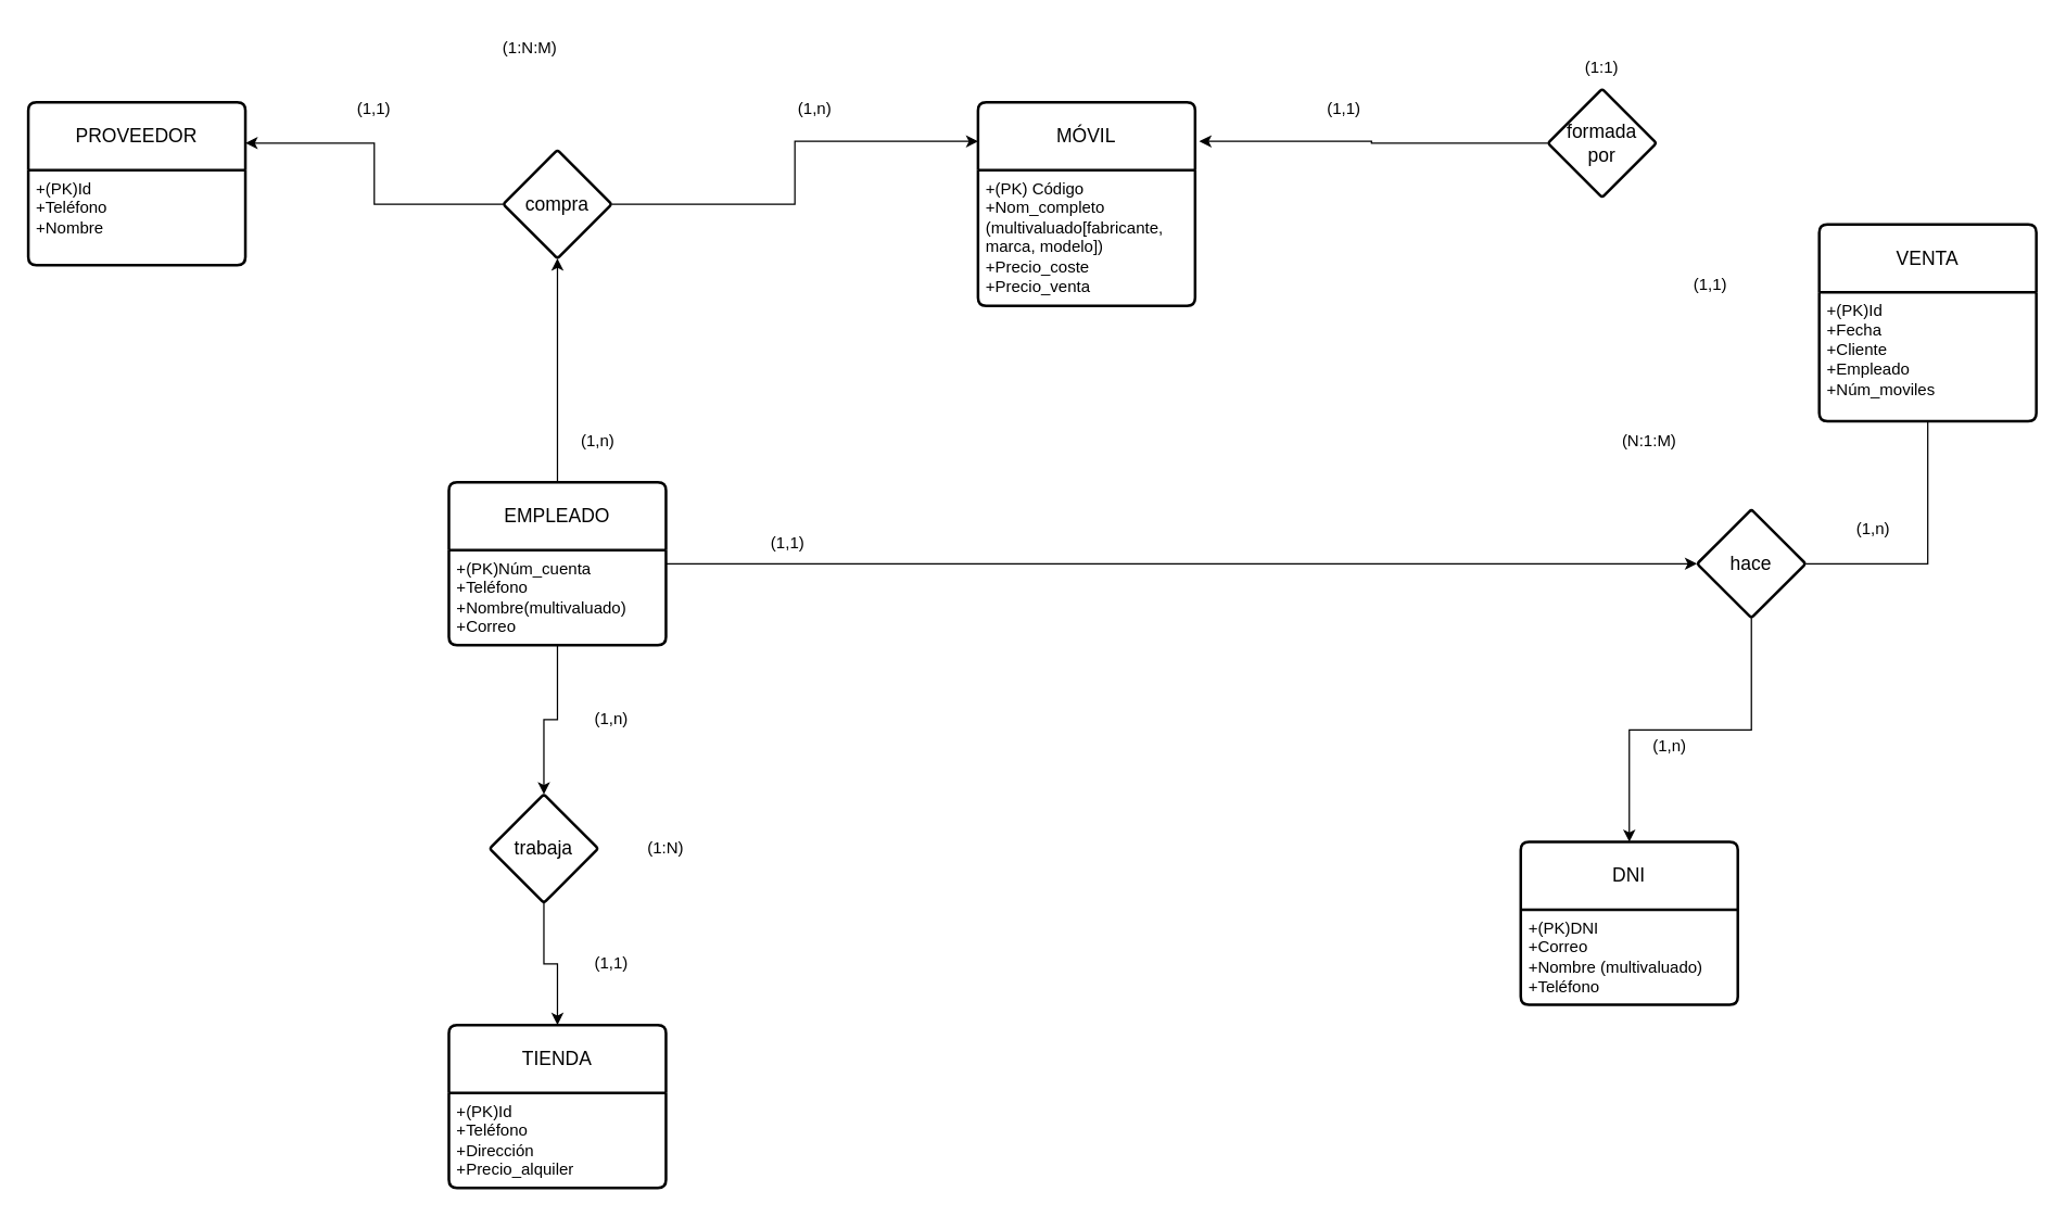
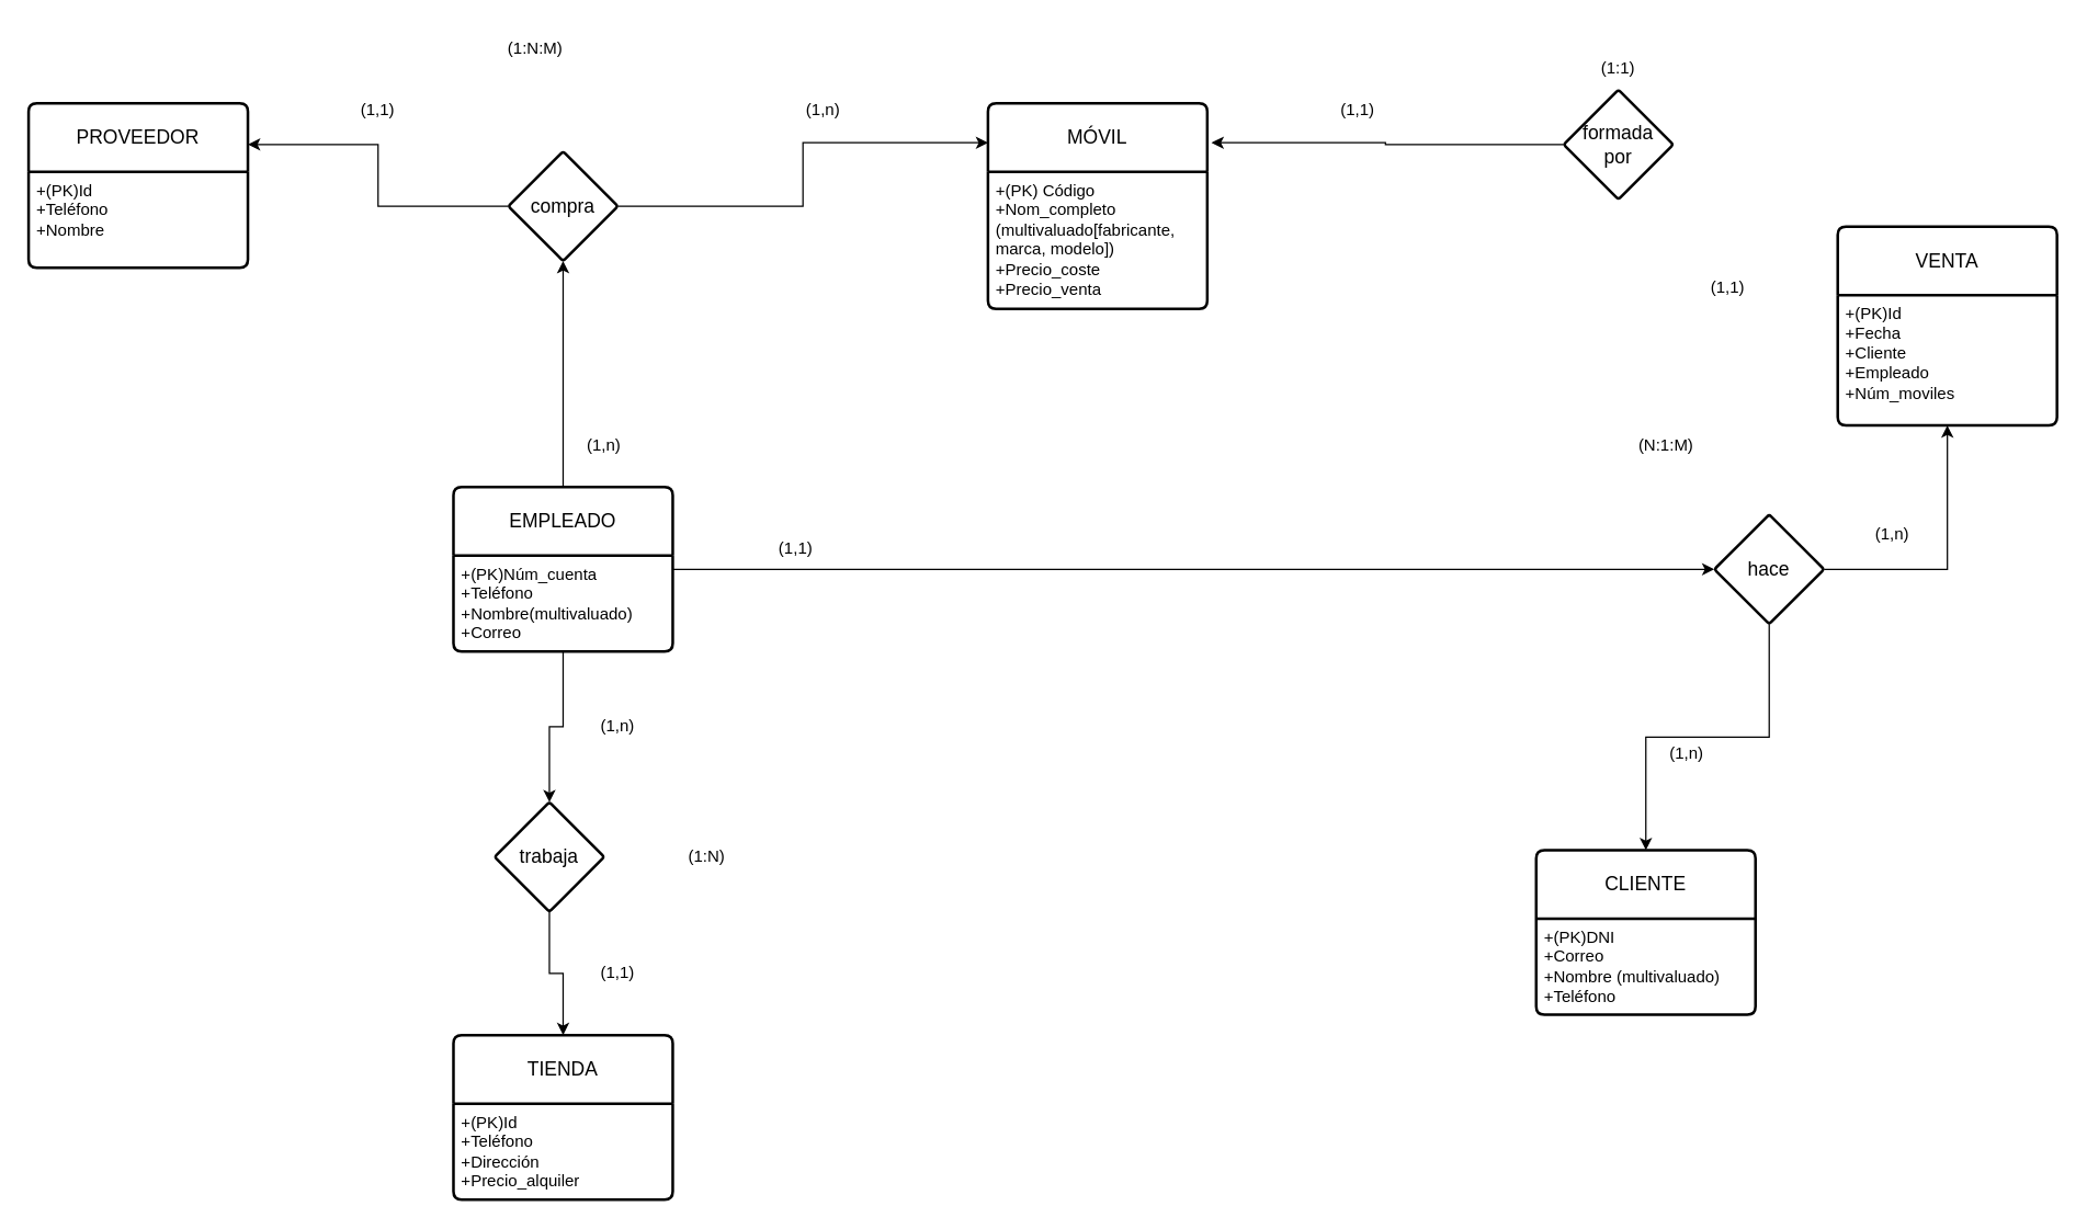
  <mxCell id="0" />
  <mxCell id="1" parent="0" />
  <mxCell id="2" style="edgeStyle=orthogonalEdgeStyle;rounded=0;orthogonalLoop=1;jettySize=auto;html=1;entryX=0.5;entryY=1;entryDx=0;entryDy=0;exitX=0.5;exitY=0;exitDx=0;exitDy=0;" parent="1" source="7" target="24" edge="1"><mxGeometry relative="1" as="geometry"><mxPoint x="600" y="355" as="sourcePoint" /></mxGeometry></mxCell>
  <mxCell id="3" value="TIENDA" style="swimlane;childLayout=stackLayout;horizontal=1;startSize=50;horizontalStack=0;rounded=1;fontSize=14;fontStyle=0;strokeWidth=2;resizeParent=0;resizeLast=1;shadow=0;dashed=0;align=center;arcSize=4;whiteSpace=wrap;html=1;" parent="1" vertex="1"><mxGeometry x="330" y="755" width="160" height="120" as="geometry"><mxRectangle x="-305" y="-15" width="90" height="50" as="alternateBounds" /></mxGeometry></mxCell>
  <mxCell id="4" value="+(PK)Id&lt;br&gt;+Teléfono&lt;br&gt;&lt;div&gt;+Dirección&lt;/div&gt;&lt;div&gt;+Precio_alquiler&lt;br&gt;&lt;/div&gt;" style="align=left;strokeColor=none;fillColor=none;spacingLeft=4;fontSize=12;verticalAlign=top;resizable=0;rotatable=0;part=1;html=1;" parent="3" vertex="1"><mxGeometry y="50" width="160" height="70" as="geometry" /></mxCell>
  <mxCell id="5" value="" style="edgeStyle=orthogonalEdgeStyle;rounded=0;orthogonalLoop=1;jettySize=auto;html=1;" parent="1" source="7" target="19" edge="1"><mxGeometry relative="1" as="geometry" /></mxCell>
  <mxCell id="6" value="" style="edgeStyle=orthogonalEdgeStyle;rounded=0;orthogonalLoop=1;jettySize=auto;html=1;exitX=0.5;exitY=1;exitDx=0;exitDy=0;" parent="1" source="8" target="22" edge="1"><mxGeometry relative="1" as="geometry" /></mxCell>
  <mxCell id="7" value="EMPLEADO" style="swimlane;childLayout=stackLayout;horizontal=1;startSize=50;horizontalStack=0;rounded=1;fontSize=14;fontStyle=0;strokeWidth=2;resizeParent=0;resizeLast=1;shadow=0;dashed=0;align=center;arcSize=4;whiteSpace=wrap;html=1;" parent="1" vertex="1"><mxGeometry x="330" y="355" width="160" height="120" as="geometry"><mxRectangle x="80" y="-15" width="120" height="50" as="alternateBounds" /></mxGeometry></mxCell>
  <mxCell id="8" value="+(PK)Núm_cuenta&lt;br&gt;+Teléfono&lt;br&gt;&lt;div&gt;+Nombre(multivaluado)&lt;/div&gt;&lt;div&gt;+Correo&lt;br&gt;&lt;/div&gt;" style="align=left;strokeColor=none;fillColor=none;spacingLeft=4;fontSize=12;verticalAlign=top;resizable=0;rotatable=0;part=1;html=1;" parent="7" vertex="1"><mxGeometry y="50" width="160" height="70" as="geometry" /></mxCell>
- <mxCell id="9" value="DNI" style="swimlane;childLayout=stackLayout;horizontal=1;startSize=50;horizontalStack=0;rounded=1;fontSize=14;fontStyle=0;strokeWidth=2;resizeParent=0;resizeLast=1;shadow=0;dashed=0;align=center;arcSize=4;whiteSpace=wrap;html=1;" parent="1" vertex="1"><mxGeometry x="1120" y="620" width="160" height="120" as="geometry"><mxRectangle x="290" y="120" width="100" height="50" as="alternateBounds" /></mxGeometry></mxCell>
+ <mxCell id="9" value="CLIENTE" style="swimlane;childLayout=stackLayout;horizontal=1;startSize=50;horizontalStack=0;rounded=1;fontSize=14;fontStyle=0;strokeWidth=2;resizeParent=0;resizeLast=1;shadow=0;dashed=0;align=center;arcSize=4;whiteSpace=wrap;html=1;" parent="1" vertex="1"><mxGeometry x="1120" y="620" width="160" height="120" as="geometry"><mxRectangle x="290" y="120" width="100" height="50" as="alternateBounds" /></mxGeometry></mxCell>
  <mxCell id="10" value="+(PK)DNI&lt;br&gt;+Correo&lt;br&gt;&lt;div&gt;+Nombre (multivaluado)&lt;br&gt;&lt;/div&gt;&lt;div&gt;+Teléfono&lt;br&gt;&lt;/div&gt;" style="align=left;strokeColor=none;fillColor=none;spacingLeft=4;fontSize=12;verticalAlign=top;resizable=0;rotatable=0;part=1;html=1;" parent="9" vertex="1"><mxGeometry y="50" width="160" height="70" as="geometry" /></mxCell>
  <mxCell id="11" value="MÓVIL" style="swimlane;childLayout=stackLayout;horizontal=1;startSize=50;horizontalStack=0;rounded=1;fontSize=14;fontStyle=0;strokeWidth=2;resizeParent=0;resizeLast=1;shadow=0;dashed=0;align=center;arcSize=4;whiteSpace=wrap;html=1;" parent="1" vertex="1"><mxGeometry x="720" y="75" width="160" height="150" as="geometry"><mxRectangle x="80" y="-190" width="80" height="50" as="alternateBounds" /></mxGeometry></mxCell>
  <mxCell id="12" value="+(PK) Código&lt;br&gt;&lt;div&gt;+Nom_completo&amp;nbsp;&lt;/div&gt;&lt;div&gt;(multivaluado[fabricante,&amp;nbsp;&lt;/div&gt;&lt;div&gt;marca, modelo])&lt;br&gt;&lt;/div&gt;&lt;div&gt;+Precio_coste&lt;/div&gt;&lt;div&gt;+Precio_venta&lt;br&gt;&lt;/div&gt;" style="align=left;strokeColor=none;fillColor=none;spacingLeft=4;fontSize=12;verticalAlign=top;resizable=0;rotatable=0;part=1;html=1;" parent="11" vertex="1"><mxGeometry y="50" width="160" height="100" as="geometry" /></mxCell>
  <mxCell id="13" value="" style="edgeStyle=orthogonalEdgeStyle;rounded=0;orthogonalLoop=1;jettySize=auto;html=1;exitX=0;exitY=0.5;exitDx=0;exitDy=0;entryX=1;entryY=0.25;entryDx=0;entryDy=0;" parent="1" source="24" target="14" edge="1"><mxGeometry relative="1" as="geometry"><mxPoint x="270" y="215" as="targetPoint" /></mxGeometry></mxCell>
  <mxCell id="14" value="PROVEEDOR" style="swimlane;childLayout=stackLayout;horizontal=1;startSize=50;horizontalStack=0;rounded=1;fontSize=14;fontStyle=0;strokeWidth=2;resizeParent=0;resizeLast=1;shadow=0;dashed=0;align=center;arcSize=4;whiteSpace=wrap;html=1;" parent="1" vertex="1"><mxGeometry x="20" y="75" width="160" height="120" as="geometry"><mxRectangle x="-520" y="-195" width="130" height="50" as="alternateBounds" /></mxGeometry></mxCell>
  <mxCell id="15" value="+(PK)Id&lt;br&gt;+Teléfono&lt;br&gt;+Nombre" style="align=left;strokeColor=none;fillColor=none;spacingLeft=4;fontSize=12;verticalAlign=top;resizable=0;rotatable=0;part=1;html=1;" parent="14" vertex="1"><mxGeometry y="50" width="160" height="70" as="geometry" /></mxCell>
  <mxCell id="16" value="VENTA" style="swimlane;childLayout=stackLayout;horizontal=1;startSize=50;horizontalStack=0;rounded=1;fontSize=14;fontStyle=0;strokeWidth=2;resizeParent=0;resizeLast=1;shadow=0;dashed=0;align=center;arcSize=4;whiteSpace=wrap;html=1;" parent="1" vertex="1"><mxGeometry x="1340" y="165" width="160" height="145" as="geometry"><mxRectangle x="470" y="-15" width="80" height="50" as="alternateBounds" /></mxGeometry></mxCell>
  <mxCell id="17" value="+(PK)Id&lt;br&gt;&lt;div&gt;+Fecha&lt;/div&gt;&lt;div&gt;+Cliente&lt;/div&gt;&lt;div&gt;+Empleado&lt;/div&gt;&lt;div&gt;+Núm_moviles&lt;br&gt;&lt;/div&gt;" style="align=left;strokeColor=none;fillColor=none;spacingLeft=4;fontSize=12;verticalAlign=top;resizable=0;rotatable=0;part=1;html=1;" parent="16" vertex="1"><mxGeometry y="50" width="160" height="95" as="geometry" /></mxCell>
  <mxCell id="18" style="edgeStyle=orthogonalEdgeStyle;rounded=0;orthogonalLoop=1;jettySize=auto;html=1;exitX=0.5;exitY=1;exitDx=0;exitDy=0;entryX=0.5;entryY=0;entryDx=0;entryDy=0;" parent="1" source="19" target="9" edge="1"><mxGeometry relative="1" as="geometry" /></mxCell>
  <mxCell id="19" value="hace" style="rhombus;whiteSpace=wrap;html=1;fontSize=14;fontStyle=0;startSize=50;rounded=1;strokeWidth=2;shadow=0;dashed=0;arcSize=4;" parent="1" vertex="1"><mxGeometry x="1250" y="375" width="80" height="80" as="geometry" /></mxCell>
- <mxCell id="20" style="edgeStyle=orthogonalEdgeStyle;rounded=0;orthogonalLoop=1;jettySize=auto;html=1;exitX=1;exitY=0.5;exitDx=0;exitDy=0;entryX=0.5;entryY=1;entryDx=0;entryDy=0;endArrow=none;" parent="1" source="19" target="17" edge="1"><mxGeometry relative="1" as="geometry" /></mxCell>
+ <mxCell id="20" style="edgeStyle=orthogonalEdgeStyle;rounded=0;orthogonalLoop=1;jettySize=auto;html=1;exitX=1;exitY=0.5;exitDx=0;exitDy=0;entryX=0.5;entryY=1;entryDx=0;entryDy=0;" parent="1" source="19" target="17" edge="1"><mxGeometry relative="1" as="geometry" /></mxCell>
  <mxCell id="21" value="" style="edgeStyle=orthogonalEdgeStyle;rounded=0;orthogonalLoop=1;jettySize=auto;html=1;entryX=0.5;entryY=0;entryDx=0;entryDy=0;" parent="1" source="22" target="3" edge="1"><mxGeometry relative="1" as="geometry" /></mxCell>
  <mxCell id="22" value="trabaja" style="rhombus;whiteSpace=wrap;html=1;fontSize=14;fontStyle=0;startSize=50;rounded=1;strokeWidth=2;shadow=0;dashed=0;arcSize=4;" parent="1" vertex="1"><mxGeometry x="360" y="585" width="80" height="80" as="geometry" /></mxCell>
  <mxCell id="23" value="" style="edgeStyle=orthogonalEdgeStyle;rounded=0;orthogonalLoop=1;jettySize=auto;html=1;entryX=0.001;entryY=0.191;entryDx=0;entryDy=0;entryPerimeter=0;" parent="1" source="24" target="11" edge="1"><mxGeometry relative="1" as="geometry"><mxPoint x="530" y="-35" as="targetPoint" /></mxGeometry></mxCell>
  <mxCell id="24" value="compra" style="rhombus;whiteSpace=wrap;html=1;fontSize=14;fontStyle=0;startSize=50;rounded=1;strokeWidth=2;shadow=0;dashed=0;arcSize=4;" parent="1" vertex="1"><mxGeometry x="370" y="110" width="80" height="80" as="geometry" /></mxCell>
  <mxCell id="25" style="edgeStyle=orthogonalEdgeStyle;rounded=0;orthogonalLoop=1;jettySize=auto;html=1;exitX=0;exitY=0.5;exitDx=0;exitDy=0;entryX=1.019;entryY=0.191;entryDx=0;entryDy=0;entryPerimeter=0;" parent="1" source="26" target="11" edge="1"><mxGeometry relative="1" as="geometry" /></mxCell>
  <mxCell id="26" value="&lt;div&gt;formada&lt;/div&gt;&lt;div&gt;por&lt;br&gt;&lt;/div&gt;" style="rhombus;whiteSpace=wrap;html=1;fontSize=14;fontStyle=0;startSize=50;rounded=1;strokeWidth=2;shadow=0;dashed=0;arcSize=4;" parent="1" vertex="1"><mxGeometry x="1140" y="65" width="80" height="80" as="geometry" /></mxCell>
  <mxCell id="27" value="(1,n)" style="text;html=1;strokeColor=none;fillColor=none;align=center;verticalAlign=middle;whiteSpace=wrap;rounded=0;" parent="1" vertex="1"><mxGeometry x="410" y="310" width="60" height="30" as="geometry" /></mxCell>
  <mxCell id="28" value="(1:N:M)" style="text;html=1;strokeColor=none;fillColor=none;align=center;verticalAlign=middle;whiteSpace=wrap;rounded=0;" parent="1" vertex="1"><mxGeometry x="360" y="20" width="60" height="30" as="geometry" /></mxCell>
  <mxCell id="29" value="(1,n)" style="text;html=1;strokeColor=none;fillColor=none;align=center;verticalAlign=middle;whiteSpace=wrap;rounded=0;" parent="1" vertex="1"><mxGeometry x="570" y="65" width="60" height="30" as="geometry" /></mxCell>
  <mxCell id="30" value="(1,1)" style="text;html=1;strokeColor=none;fillColor=none;align=center;verticalAlign=middle;whiteSpace=wrap;rounded=0;" parent="1" vertex="1"><mxGeometry x="245" y="65" width="60" height="30" as="geometry" /></mxCell>
- <mxCell id="31" value="(1:N)" style="text;html=1;strokeColor=none;fillColor=none;align=center;verticalAlign=middle;whiteSpace=wrap;rounded=0;" parent="1" vertex="1"><mxGeometry x="460" y="610" width="60" height="30" as="geometry" /></mxCell>
+ <mxCell id="31" value="(1:N)" style="text;html=1;strokeColor=none;fillColor=none;align=center;verticalAlign=middle;whiteSpace=wrap;rounded=0;" parent="1" vertex="1"><mxGeometry x="485" y="610" width="60" height="30" as="geometry" /></mxCell>
  <mxCell id="32" value="(1,1)" style="text;html=1;strokeColor=none;fillColor=none;align=center;verticalAlign=middle;whiteSpace=wrap;rounded=0;" parent="1" vertex="1"><mxGeometry x="420" y="695" width="60" height="30" as="geometry" /></mxCell>
  <mxCell id="33" value="(1,n)" style="text;html=1;strokeColor=none;fillColor=none;align=center;verticalAlign=middle;whiteSpace=wrap;rounded=0;" parent="1" vertex="1"><mxGeometry x="420" y="515" width="60" height="30" as="geometry" /></mxCell>
  <mxCell id="34" value="(1,1)" style="text;html=1;strokeColor=none;fillColor=none;align=center;verticalAlign=middle;whiteSpace=wrap;rounded=0;" parent="1" vertex="1"><mxGeometry x="550" y="385" width="60" height="30" as="geometry" /></mxCell>
  <mxCell id="35" value="(N:1:M)" style="text;html=1;strokeColor=none;fillColor=none;align=center;verticalAlign=middle;whiteSpace=wrap;rounded=0;" parent="1" vertex="1"><mxGeometry x="1185" y="310" width="60" height="30" as="geometry" /></mxCell>
  <mxCell id="36" value="(1,n)" style="text;html=1;strokeColor=none;fillColor=none;align=center;verticalAlign=middle;whiteSpace=wrap;rounded=0;" parent="1" vertex="1"><mxGeometry x="1350" y="375" width="60" height="30" as="geometry" /></mxCell>
  <mxCell id="37" value="(1,1)" style="text;html=1;strokeColor=none;fillColor=none;align=center;verticalAlign=middle;whiteSpace=wrap;rounded=0;" parent="1" vertex="1"><mxGeometry x="1230" y="195" width="60" height="30" as="geometry" /></mxCell>
  <mxCell id="38" value="(1:1)" style="text;html=1;strokeColor=none;fillColor=none;align=center;verticalAlign=middle;whiteSpace=wrap;rounded=0;" parent="1" vertex="1"><mxGeometry x="1150" y="35" width="60" height="30" as="geometry" /></mxCell>
  <mxCell id="39" value="(1,1)" style="text;html=1;strokeColor=none;fillColor=none;align=center;verticalAlign=middle;whiteSpace=wrap;rounded=0;" parent="1" vertex="1"><mxGeometry x="960" y="65" width="60" height="30" as="geometry" /></mxCell>
  <mxCell id="40" value="(1,n)" style="text;html=1;strokeColor=none;fillColor=none;align=center;verticalAlign=middle;whiteSpace=wrap;rounded=0;" parent="1" vertex="1"><mxGeometry x="1200" y="535" width="60" height="30" as="geometry" /></mxCell>
